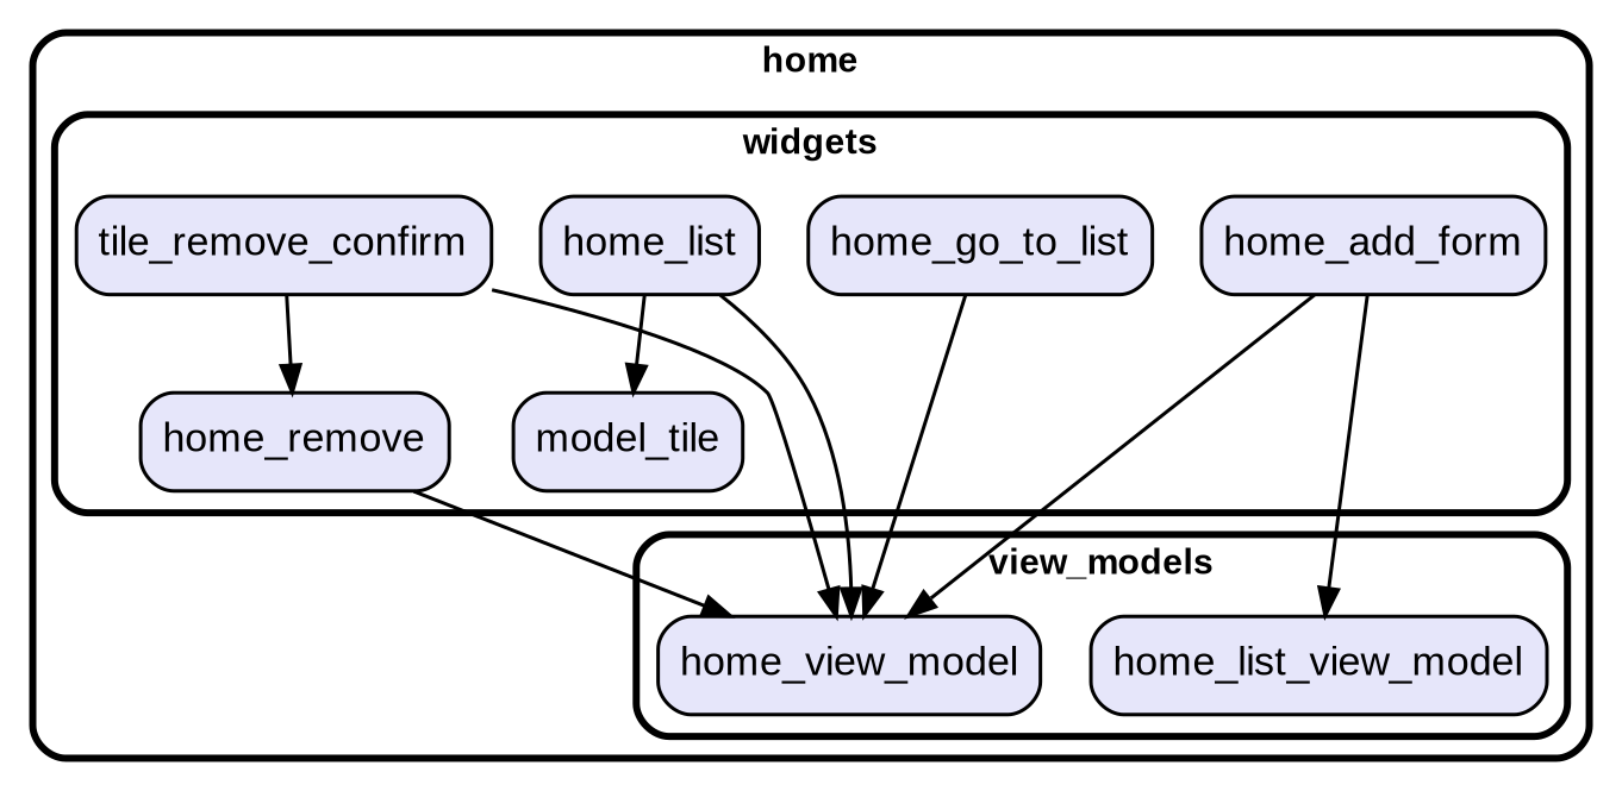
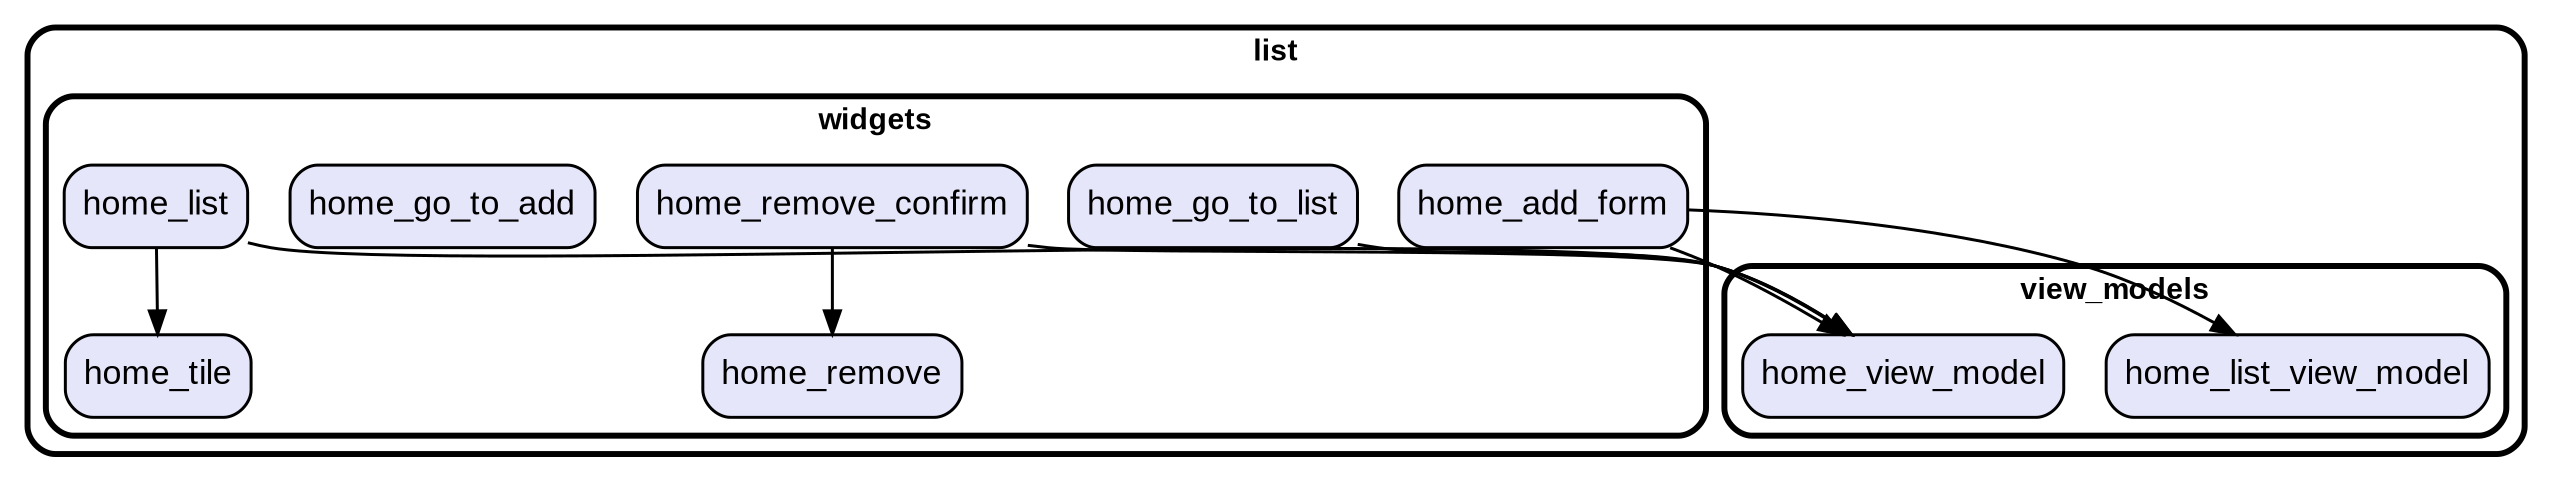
  digraph {
    fontname="Arial Black"
    fontsize=13
    penwidth=2.6
    style=rounded
    node [fillcolor=Lavender fontname=Arial fontsize=15 penwidth=1.3 shape=rect style="filled,rounded"]
    edge [penwidth=1.3]
    n1 [label=home_view_model]
    n2 [label=home_list_view_model]
    n3 [label=home_go_to_list]
    n4 [label=home_remove]
-   n5 [label=model_tile]
-   n6 [label=tile_remove_confirm]
+   n5 [label=home_tile]
+   n6 [label=home_remove_confirm]
    n7 [label=home_add_form]
+   n8 [label=home_go_to_add]
    n9 [label=home_list]
    subgraph cluster_1 {
-     label=home
+     label=list
      subgraph cluster_2 {
        label=view_models
        n1
        n2
      }
      subgraph cluster_3 {
        label=widgets
        n3
        n4
        n5
        n6
        n7
+       n8
        n9
      }
    }
    n3 -> n1
-   n4 -> n1
    n6 -> n1
    n6 -> n4
    n7 -> n1
    n7 -> n2
    n9 -> n1
    n9 -> n5
  }
